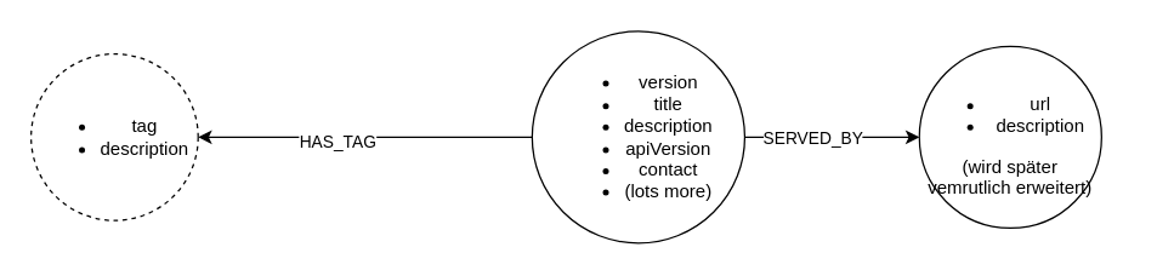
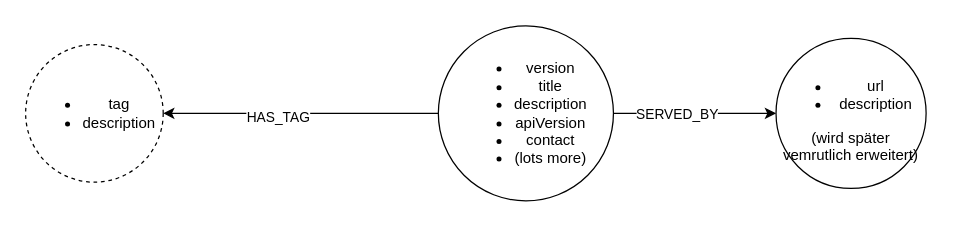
  <mxCell id="0" />
  <mxCell id="1" parent="0" />
  <mxCell id="2" style="edgeStyle=orthogonalEdgeStyle;rounded=0;orthogonalLoop=1;jettySize=auto;html=1;exitX=0;exitY=0.5;exitDx=0;exitDy=0;entryX=1;entryY=0.5;entryDx=0;entryDy=0;" edge="1" parent="1" source="6" target="8"><mxGeometry relative="1" as="geometry" /></mxCell>
  <mxCell id="3" value="HAS_TAG" style="edgeLabel;html=1;align=center;verticalAlign=middle;resizable=0;points=[];" vertex="1" connectable="0" parent="2"><mxGeometry x="0.173" y="2" relative="1" as="geometry"><mxPoint as="offset" /></mxGeometry></mxCell>
  <mxCell id="4" style="edgeStyle=orthogonalEdgeStyle;rounded=0;orthogonalLoop=1;jettySize=auto;html=1;exitX=1;exitY=0.5;exitDx=0;exitDy=0;entryX=0;entryY=0.5;entryDx=0;entryDy=0;" edge="1" parent="1" source="6" target="7"><mxGeometry relative="1" as="geometry" /></mxCell>
  <mxCell id="5" value="SERVED_BY" style="edgeLabel;html=1;align=center;verticalAlign=middle;resizable=0;points=[];" vertex="1" connectable="0" parent="4"><mxGeometry x="-0.231" relative="1" as="geometry"><mxPoint as="offset" /></mxGeometry></mxCell>
  <mxCell id="6" value="&lt;div&gt;&lt;ul&gt;&lt;li&gt;version&lt;/li&gt;&lt;li&gt;title&lt;/li&gt;&lt;li&gt;description&lt;/li&gt;&lt;li&gt;apiVersion&lt;/li&gt;&lt;li&gt;contact&lt;/li&gt;&lt;li&gt;(lots more)&lt;/li&gt;&lt;/ul&gt;&lt;/div&gt;" style="ellipse;whiteSpace=wrap;html=1;aspect=fixed;" vertex="1" parent="1"><mxGeometry x="350" y="20" width="140" height="140" as="geometry" /></mxCell>
- <mxCell id="7" value="&lt;div align=&quot;center&quot;&gt;&lt;ul&gt;&lt;li&gt;url&lt;/li&gt;&lt;li&gt;&lt;div&gt;description&lt;/div&gt;&lt;/li&gt;&lt;/ul&gt;&lt;/div&gt;&lt;div align=&quot;center&quot;&gt;(wird später&lt;/div&gt;&lt;div align=&quot;center&quot;&gt;vemrutlich erweitert)&lt;br&gt;&lt;/div&gt;" style="ellipse;whiteSpace=wrap;html=1;aspect=fixed;align=center;" vertex="1" parent="1"><mxGeometry x="605" y="30" width="120" height="120" as="geometry" /></mxCell>
+ <mxCell id="7" value="&lt;div align=&quot;center&quot;&gt;&lt;ul&gt;&lt;li&gt;url&lt;/li&gt;&lt;li&gt;&lt;div&gt;description&lt;/div&gt;&lt;/li&gt;&lt;/ul&gt;&lt;/div&gt;&lt;div align=&quot;center&quot;&gt;(wird später&lt;/div&gt;&lt;div align=&quot;center&quot;&gt;vemrutlich erweitert)&lt;br&gt;&lt;/div&gt;" style="ellipse;whiteSpace=wrap;html=1;aspect=fixed;align=center;" vertex="1" parent="1"><mxGeometry x="620" y="30" width="120" height="120" as="geometry" /></mxCell>
  <mxCell id="8" value="&lt;ul&gt;&lt;li&gt;tag&lt;/li&gt;&lt;li&gt;description&lt;br&gt;&lt;/li&gt;&lt;/ul&gt;" style="ellipse;whiteSpace=wrap;html=1;aspect=fixed;dashed=1;" vertex="1" parent="1"><mxGeometry x="20" y="35" width="110" height="110" as="geometry" /></mxCell>
